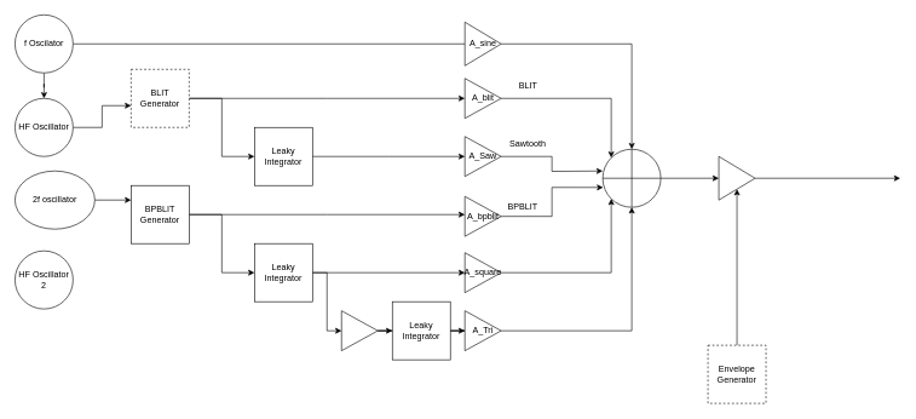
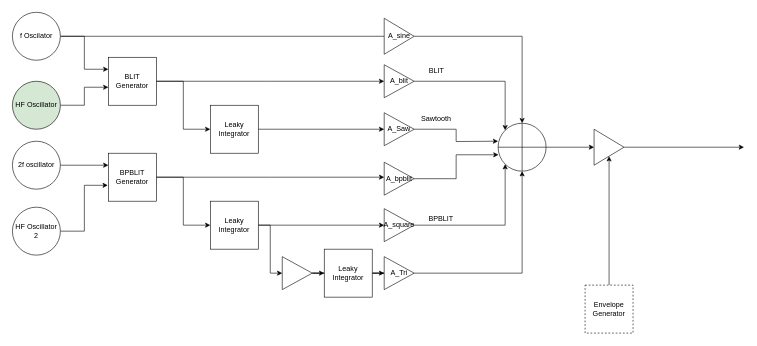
  <mxCell id="0" />
  <mxCell id="1" parent="0" />
- <mxCell id="2" style="edgeStyle=orthogonalEdgeStyle;rounded=0;orthogonalLoop=1;jettySize=auto;html=1;" edge="1" parent="1" source="4" target="6"><mxGeometry relative="1" as="geometry" /></mxCell>
+ <mxCell id="2" style="edgeStyle=orthogonalEdgeStyle;rounded=0;orthogonalLoop=1;jettySize=auto;html=1;entryX=0;entryY=0.25;entryDx=0;entryDy=0;" edge="1" parent="1" source="4" target="9"><mxGeometry relative="1" as="geometry" /></mxCell>
  <mxCell id="3" style="edgeStyle=orthogonalEdgeStyle;rounded=0;orthogonalLoop=1;jettySize=auto;html=1;entryX=0;entryY=0.5;entryDx=0;entryDy=0;endArrow=none;" edge="1" parent="1" source="4" target="25"><mxGeometry relative="1" as="geometry" /></mxCell>
  <mxCell id="4" value="f Oscilator" style="ellipse;whiteSpace=wrap;html=1;aspect=fixed;" vertex="1" parent="1"><mxGeometry x="20" y="20" width="80" height="80" as="geometry" /></mxCell>
  <mxCell id="5" style="edgeStyle=orthogonalEdgeStyle;rounded=0;orthogonalLoop=1;jettySize=auto;html=1;entryX=0;entryY=0.625;entryDx=0;entryDy=0;entryPerimeter=0;" edge="1" parent="1" source="6" target="9"><mxGeometry relative="1" as="geometry" /></mxCell>
- <mxCell id="6" value="HF Oscillator" style="ellipse;whiteSpace=wrap;html=1;aspect=fixed;" vertex="1" parent="1"><mxGeometry x="20" y="135" width="80" height="80" as="geometry" /></mxCell>
+ <mxCell id="6" value="HF Oscillator" style="ellipse;whiteSpace=wrap;html=1;aspect=fixed;fillColor=#d5e8d4;" vertex="1" parent="1"><mxGeometry x="20" y="135" width="80" height="80" as="geometry" /></mxCell>
  <mxCell id="7" style="edgeStyle=orthogonalEdgeStyle;rounded=0;orthogonalLoop=1;jettySize=auto;html=1;exitX=1;exitY=0.5;exitDx=0;exitDy=0;" edge="1" parent="1" source="9" target="18"><mxGeometry relative="1" as="geometry"><mxPoint x="380" y="175" as="targetPoint" /></mxGeometry></mxCell>
  <mxCell id="8" style="edgeStyle=orthogonalEdgeStyle;rounded=0;orthogonalLoop=1;jettySize=auto;html=1;" edge="1" parent="1" source="9"><mxGeometry relative="1" as="geometry"><mxPoint x="640" y="135" as="targetPoint" /></mxGeometry></mxCell>
- <mxCell id="9" value="BLIT Generator" style="whiteSpace=wrap;html=1;aspect=fixed;dashed=1;" vertex="1" parent="1"><mxGeometry x="180" y="95" width="80" height="80" as="geometry" /></mxCell>
+ <mxCell id="9" value="BLIT Generator" style="whiteSpace=wrap;html=1;aspect=fixed;" vertex="1" parent="1"><mxGeometry x="180" y="95" width="80" height="80" as="geometry" /></mxCell>
  <mxCell id="10" style="edgeStyle=orthogonalEdgeStyle;rounded=0;orthogonalLoop=1;jettySize=auto;html=1;entryX=0;entryY=0.25;entryDx=0;entryDy=0;" edge="1" parent="1" source="11" target="14"><mxGeometry relative="1" as="geometry"><mxPoint x="190" y="335" as="targetPoint" /></mxGeometry></mxCell>
- <mxCell id="11" value="2f oscillator" style="ellipse;whiteSpace=wrap;html=1;aspect=fixed;" vertex="1" parent="1"><mxGeometry x="20" y="235" width="110" height="80" as="geometry" /></mxCell>
+ <mxCell id="11" value="2f oscillator" style="ellipse;whiteSpace=wrap;html=1;aspect=fixed;" vertex="1" parent="1"><mxGeometry x="20" y="235" width="80" height="80" as="geometry" /></mxCell>
  <mxCell id="12" style="edgeStyle=orthogonalEdgeStyle;rounded=0;orthogonalLoop=1;jettySize=auto;html=1;exitX=1;exitY=0.5;exitDx=0;exitDy=0;entryX=0;entryY=0.5;entryDx=0;entryDy=0;" edge="1" parent="1" source="14" target="21"><mxGeometry relative="1" as="geometry" /></mxCell>
  <mxCell id="13" style="edgeStyle=orthogonalEdgeStyle;rounded=0;orthogonalLoop=1;jettySize=auto;html=1;" edge="1" parent="1" source="14"><mxGeometry relative="1" as="geometry"><mxPoint x="640" y="295" as="targetPoint" /></mxGeometry></mxCell>
  <mxCell id="14" value="BPBLIT Generator" style="whiteSpace=wrap;html=1;aspect=fixed;" vertex="1" parent="1"><mxGeometry x="180" y="255" width="80" height="80" as="geometry" /></mxCell>
+ <mxCell id="15" style="edgeStyle=orthogonalEdgeStyle;rounded=0;orthogonalLoop=1;jettySize=auto;html=1;entryX=-0.012;entryY=0.669;entryDx=0;entryDy=0;entryPerimeter=0;" edge="1" parent="1" source="16" target="14"><mxGeometry relative="1" as="geometry" /></mxCell>
  <mxCell id="16" value="HF Oscillator 2" style="ellipse;whiteSpace=wrap;html=1;aspect=fixed;" vertex="1" parent="1"><mxGeometry x="20" y="345" width="80" height="80" as="geometry" /></mxCell>
  <mxCell id="17" style="edgeStyle=orthogonalEdgeStyle;rounded=0;orthogonalLoop=1;jettySize=auto;html=1;" edge="1" parent="1" source="18"><mxGeometry relative="1" as="geometry"><mxPoint x="640" y="215" as="targetPoint" /></mxGeometry></mxCell>
  <mxCell id="18" value="Leaky Integrator" style="whiteSpace=wrap;html=1;aspect=fixed;" vertex="1" parent="1"><mxGeometry x="350" y="175" width="80" height="80" as="geometry" /></mxCell>
  <mxCell id="19" style="edgeStyle=orthogonalEdgeStyle;rounded=0;orthogonalLoop=1;jettySize=auto;html=1;exitX=1;exitY=0.5;exitDx=0;exitDy=0;" edge="1" parent="1" source="21" target="35"><mxGeometry relative="1" as="geometry" /></mxCell>
  <mxCell id="20" style="edgeStyle=orthogonalEdgeStyle;rounded=0;orthogonalLoop=1;jettySize=auto;html=1;entryX=0;entryY=0.5;entryDx=0;entryDy=0;" edge="1" parent="1" source="21" target="39"><mxGeometry relative="1" as="geometry" /></mxCell>
  <mxCell id="21" value="Leaky Integrator" style="whiteSpace=wrap;html=1;aspect=fixed;" vertex="1" parent="1"><mxGeometry x="350" y="335" width="80" height="80" as="geometry" /></mxCell>
  <mxCell id="22" value="" style="edgeStyle=orthogonalEdgeStyle;rounded=0;orthogonalLoop=1;jettySize=auto;html=1;" edge="1" parent="1" source="23" target="33"><mxGeometry relative="1" as="geometry" /></mxCell>
  <mxCell id="23" value="Leaky Integrator" style="whiteSpace=wrap;html=1;aspect=fixed;" vertex="1" parent="1"><mxGeometry x="540" y="415" width="80" height="80" as="geometry" /></mxCell>
  <mxCell id="24" style="edgeStyle=orthogonalEdgeStyle;rounded=0;orthogonalLoop=1;jettySize=auto;html=1;exitX=1;exitY=0.5;exitDx=0;exitDy=0;" edge="1" parent="1" source="25" target="37"><mxGeometry relative="1" as="geometry" /></mxCell>
  <mxCell id="25" value="A_sine" style="triangle;whiteSpace=wrap;html=1;" vertex="1" parent="1"><mxGeometry x="640" y="30" width="50" height="60" as="geometry" /></mxCell>
  <mxCell id="26" style="edgeStyle=orthogonalEdgeStyle;rounded=0;orthogonalLoop=1;jettySize=auto;html=1;exitX=1;exitY=0.5;exitDx=0;exitDy=0;entryX=0;entryY=0;entryDx=0;entryDy=0;" edge="1" parent="1" source="27" target="37"><mxGeometry relative="1" as="geometry" /></mxCell>
  <mxCell id="27" value="A_blit" style="triangle;whiteSpace=wrap;html=1;" vertex="1" parent="1"><mxGeometry x="640" y="107.5" width="50" height="55" as="geometry" /></mxCell>
  <mxCell id="28" style="edgeStyle=orthogonalEdgeStyle;rounded=0;orthogonalLoop=1;jettySize=auto;html=1;exitX=1;exitY=0.5;exitDx=0;exitDy=0;" edge="1" parent="1" source="29"><mxGeometry relative="1" as="geometry"><mxPoint x="830" y="235" as="targetPoint" /></mxGeometry></mxCell>
  <mxCell id="29" value="A_Saw" style="triangle;whiteSpace=wrap;html=1;" vertex="1" parent="1"><mxGeometry x="640" y="187.5" width="50" height="55" as="geometry" /></mxCell>
  <mxCell id="30" style="edgeStyle=orthogonalEdgeStyle;rounded=0;orthogonalLoop=1;jettySize=auto;html=1;exitX=1;exitY=0.5;exitDx=0;exitDy=0;entryX=0.007;entryY=0.658;entryDx=0;entryDy=0;entryPerimeter=0;" edge="1" parent="1" source="31" target="37"><mxGeometry relative="1" as="geometry" /></mxCell>
  <mxCell id="31" value="A_bpblit" style="triangle;whiteSpace=wrap;html=1;" vertex="1" parent="1"><mxGeometry x="640" y="270" width="50" height="55" as="geometry" /></mxCell>
  <mxCell id="32" style="edgeStyle=orthogonalEdgeStyle;rounded=0;orthogonalLoop=1;jettySize=auto;html=1;entryX=0.5;entryY=1;entryDx=0;entryDy=0;" edge="1" parent="1" source="33" target="37"><mxGeometry relative="1" as="geometry" /></mxCell>
  <mxCell id="33" value="A_Tri" style="triangle;whiteSpace=wrap;html=1;" vertex="1" parent="1"><mxGeometry x="640" y="427.5" width="50" height="55" as="geometry" /></mxCell>
  <mxCell id="34" style="edgeStyle=orthogonalEdgeStyle;rounded=0;orthogonalLoop=1;jettySize=auto;html=1;exitX=1;exitY=0.5;exitDx=0;exitDy=0;entryX=0;entryY=1;entryDx=0;entryDy=0;" edge="1" parent="1" source="35" target="37"><mxGeometry relative="1" as="geometry" /></mxCell>
  <mxCell id="35" value="A_square" style="triangle;whiteSpace=wrap;html=1;" vertex="1" parent="1"><mxGeometry x="640" y="347.5" width="50" height="55" as="geometry" /></mxCell>
  <mxCell id="36" value="" style="edgeStyle=orthogonalEdgeStyle;rounded=0;orthogonalLoop=1;jettySize=auto;html=1;" edge="1" parent="1" source="37" target="40"><mxGeometry relative="1" as="geometry" /></mxCell>
  <mxCell id="37" value="" style="shape=orEllipse;perimeter=ellipsePerimeter;whiteSpace=wrap;html=1;backgroundOutline=1;" vertex="1" parent="1"><mxGeometry x="830" y="205" width="80" height="80" as="geometry" /></mxCell>
  <mxCell id="38" value="" style="edgeStyle=orthogonalEdgeStyle;rounded=0;orthogonalLoop=1;jettySize=auto;html=1;" edge="1" parent="1" source="39" target="23"><mxGeometry relative="1" as="geometry" /></mxCell>
  <mxCell id="39" value="" style="triangle;whiteSpace=wrap;html=1;" vertex="1" parent="1"><mxGeometry x="470" y="427.5" width="50" height="55" as="geometry" /></mxCell>
  <mxCell id="40" value="" style="triangle;whiteSpace=wrap;html=1;" vertex="1" parent="1"><mxGeometry x="990" y="215" width="50" height="60" as="geometry" /></mxCell>
  <mxCell id="41" style="edgeStyle=orthogonalEdgeStyle;rounded=0;orthogonalLoop=1;jettySize=auto;html=1;" edge="1" parent="1" source="42" target="40"><mxGeometry relative="1" as="geometry" /></mxCell>
  <mxCell id="42" value="Envelope Generator" style="whiteSpace=wrap;html=1;aspect=fixed;dashed=1;" vertex="1" parent="1"><mxGeometry x="975" y="475" width="80" height="80" as="geometry" /></mxCell>
  <mxCell id="43" value="" style="endArrow=classic;html=1;exitX=1;exitY=0.5;exitDx=0;exitDy=0;" edge="1" parent="1" source="40"><mxGeometry width="50" height="50" relative="1" as="geometry"><mxPoint x="560" y="385" as="sourcePoint" /><mxPoint x="1240" y="245" as="targetPoint" /></mxGeometry></mxCell>
  <mxCell id="44" value="BLIT" style="text;html=1;align=center;verticalAlign=middle;resizable=0;points=[];autosize=1;strokeColor=none;" vertex="1" parent="1"><mxGeometry x="707" y="107.5" width="40" height="20" as="geometry" /></mxCell>
  <mxCell id="45" value="Sawtooth" style="text;html=1;strokeColor=none;fillColor=none;align=center;verticalAlign=middle;whiteSpace=wrap;rounded=0;opacity=0;" vertex="1" parent="1"><mxGeometry x="707" y="187.5" width="40" height="20" as="geometry" /></mxCell>
- <mxCell id="46" value="BPBLIT" style="text;html=1;strokeColor=none;fillColor=none;align=center;verticalAlign=middle;whiteSpace=wrap;rounded=0;opacity=0;" vertex="1" parent="1"><mxGeometry x="700" y="275" width="40" height="20" as="geometry" /></mxCell>
+ <mxCell id="46" value="BPBLIT" style="text;html=1;strokeColor=none;fillColor=none;align=center;verticalAlign=middle;whiteSpace=wrap;rounded=0;opacity=0;" vertex="1" parent="1"><mxGeometry x="715" y="355" width="40" height="20" as="geometry" /></mxCell>
